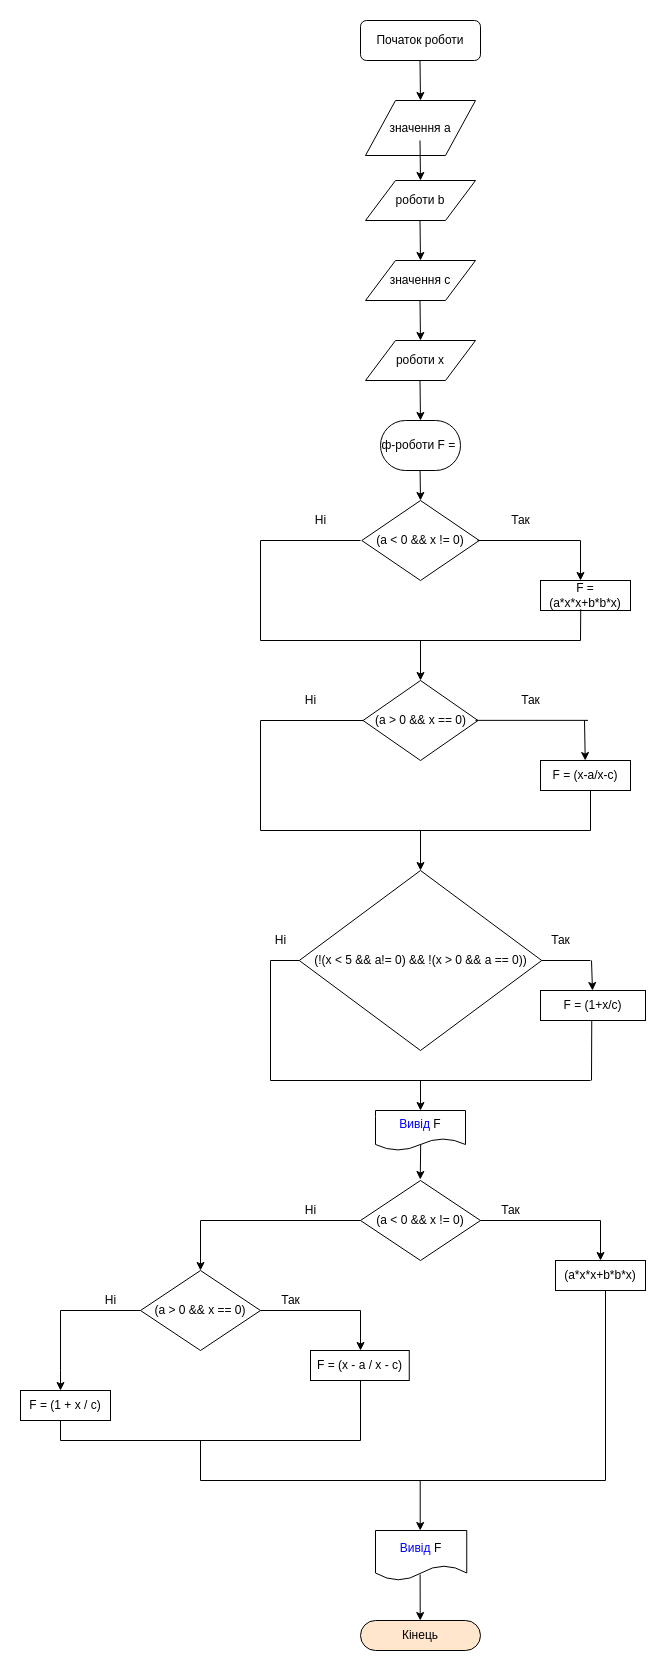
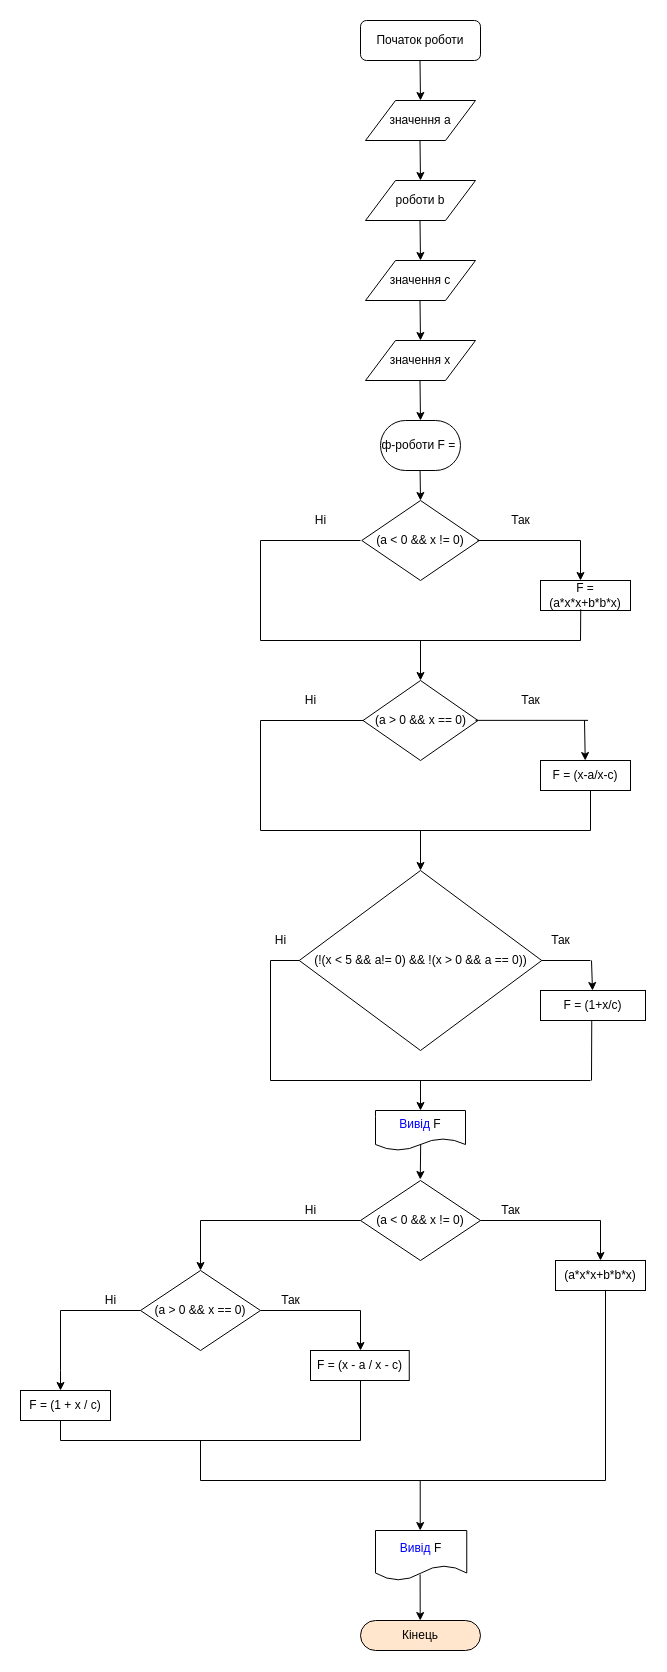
  <mxCell id="0" />
  <mxCell id="1" parent="0" />
  <mxCell id="2" value="" style="group" vertex="1" connectable="0" parent="1"><mxGeometry x="20" y="20" width="625" height="1630" as="geometry" /></mxCell>
  <mxCell id="3" value="Початок роботи" style="rounded=1;whiteSpace=wrap;html=1;fontSize=12;glass=0;strokeWidth=1;shadow=0;" parent="2" vertex="1"><mxGeometry x="340" width="120" height="40" as="geometry" /></mxCell>
  <mxCell id="4" value="" style="endArrow=classic;html=1;" edge="1" parent="2"><mxGeometry width="50" height="50" relative="1" as="geometry"><mxPoint x="399.5" y="40" as="sourcePoint" /><mxPoint x="400" y="80" as="targetPoint" /></mxGeometry></mxCell>
- <mxCell id="5" value="значення a" style="shape=parallelogram;perimeter=parallelogramPerimeter;whiteSpace=wrap;html=1;fixedSize=1;size=30;" vertex="1" parent="2"><mxGeometry x="345" y="80" width="110" height="55" as="geometry" /></mxCell>
+ <mxCell id="5" value="значення a" style="shape=parallelogram;perimeter=parallelogramPerimeter;whiteSpace=wrap;html=1;fixedSize=1;size=30;" vertex="1" parent="2"><mxGeometry x="345" y="80" width="110" height="40" as="geometry" /></mxCell>
  <mxCell id="6" value="" style="endArrow=classic;html=1;" edge="1" parent="2"><mxGeometry width="50" height="50" relative="1" as="geometry"><mxPoint x="399.5" y="120" as="sourcePoint" /><mxPoint x="400" y="160" as="targetPoint" /></mxGeometry></mxCell>
  <mxCell id="7" value="роботи b" style="shape=parallelogram;perimeter=parallelogramPerimeter;whiteSpace=wrap;html=1;fixedSize=1;size=30;" vertex="1" parent="2"><mxGeometry x="345" y="160" width="110" height="40" as="geometry" /></mxCell>
  <mxCell id="8" value="" style="endArrow=classic;html=1;" edge="1" parent="2"><mxGeometry width="50" height="50" relative="1" as="geometry"><mxPoint x="399.5" y="200" as="sourcePoint" /><mxPoint x="400" y="240" as="targetPoint" /></mxGeometry></mxCell>
  <mxCell id="9" value="значення c" style="shape=parallelogram;perimeter=parallelogramPerimeter;whiteSpace=wrap;html=1;fixedSize=1;size=30;" vertex="1" parent="2"><mxGeometry x="345" y="240" width="110" height="40" as="geometry" /></mxCell>
  <mxCell id="10" value="" style="endArrow=classic;html=1;" edge="1" parent="2"><mxGeometry width="50" height="50" relative="1" as="geometry"><mxPoint x="399.5" y="280" as="sourcePoint" /><mxPoint x="400" y="320" as="targetPoint" /></mxGeometry></mxCell>
- <mxCell id="11" value="роботи x" style="shape=parallelogram;perimeter=parallelogramPerimeter;whiteSpace=wrap;html=1;fixedSize=1;size=30;" vertex="1" parent="2"><mxGeometry x="345" y="320" width="110" height="40" as="geometry" /></mxCell>
+ <mxCell id="11" value="значення x" style="shape=parallelogram;perimeter=parallelogramPerimeter;whiteSpace=wrap;html=1;fixedSize=1;size=30;" vertex="1" parent="2"><mxGeometry x="345" y="320" width="110" height="40" as="geometry" /></mxCell>
  <mxCell id="12" value="" style="endArrow=classic;html=1;" edge="1" parent="2"><mxGeometry width="50" height="50" relative="1" as="geometry"><mxPoint x="399.5" y="360" as="sourcePoint" /><mxPoint x="400" y="400" as="targetPoint" /></mxGeometry></mxCell>
  <mxCell id="13" value="ф-роботи F =&amp;nbsp;" style="rounded=1;whiteSpace=wrap;html=1;arcSize=50;" vertex="1" parent="2"><mxGeometry x="360" y="400" width="80" height="50" as="geometry" /></mxCell>
  <mxCell id="14" value="" style="endArrow=classic;html=1;" edge="1" parent="2"><mxGeometry width="50" height="50" relative="1" as="geometry"><mxPoint x="399.58" y="450" as="sourcePoint" /><mxPoint x="400" y="480" as="targetPoint" /></mxGeometry></mxCell>
  <mxCell id="15" value="(a &amp;lt; 0 &amp;amp;&amp;amp; x != 0)" style="rhombus;whiteSpace=wrap;html=1;" vertex="1" parent="2"><mxGeometry x="341.25" y="480" width="117.5" height="80" as="geometry" /></mxCell>
  <mxCell id="16" value="" style="endArrow=none;html=1;" edge="1" parent="2"><mxGeometry width="50" height="50" relative="1" as="geometry"><mxPoint x="457" y="520" as="sourcePoint" /><mxPoint x="560" y="520" as="targetPoint" /></mxGeometry></mxCell>
  <mxCell id="17" value="" style="endArrow=classic;html=1;" edge="1" parent="2"><mxGeometry width="50" height="50" relative="1" as="geometry"><mxPoint x="560" y="520" as="sourcePoint" /><mxPoint x="560" y="560" as="targetPoint" /></mxGeometry></mxCell>
  <mxCell id="18" value="F = (a*x*x+b*b*x)" style="rounded=0;whiteSpace=wrap;html=1;" vertex="1" parent="2"><mxGeometry x="520" y="560" width="90" height="30" as="geometry" /></mxCell>
  <mxCell id="19" value="" style="endArrow=none;html=1;" edge="1" parent="2"><mxGeometry width="50" height="50" relative="1" as="geometry"><mxPoint x="240" y="520" as="sourcePoint" /><mxPoint x="340" y="520" as="targetPoint" /></mxGeometry></mxCell>
  <mxCell id="20" value="" style="endArrow=none;html=1;" edge="1" parent="2"><mxGeometry width="50" height="50" relative="1" as="geometry"><mxPoint x="240" y="620" as="sourcePoint" /><mxPoint x="240" y="520" as="targetPoint" /></mxGeometry></mxCell>
  <mxCell id="21" value="" style="endArrow=none;html=1;" edge="1" parent="2"><mxGeometry width="50" height="50" relative="1" as="geometry"><mxPoint x="240" y="620" as="sourcePoint" /><mxPoint x="560" y="620" as="targetPoint" /></mxGeometry></mxCell>
  <mxCell id="22" value="" style="endArrow=none;html=1;exitX=0.447;exitY=0.961;exitDx=0;exitDy=0;exitPerimeter=0;" edge="1" parent="2" source="18"><mxGeometry width="50" height="50" relative="1" as="geometry"><mxPoint x="510" y="670" as="sourcePoint" /><mxPoint x="560" y="620" as="targetPoint" /></mxGeometry></mxCell>
  <mxCell id="23" value="" style="endArrow=classic;html=1;" edge="1" parent="2"><mxGeometry width="50" height="50" relative="1" as="geometry"><mxPoint x="400" y="620" as="sourcePoint" /><mxPoint x="400" y="660" as="targetPoint" /></mxGeometry></mxCell>
  <mxCell id="24" value="(a &amp;gt; 0 &amp;amp;&amp;amp; x == 0)" style="rhombus;whiteSpace=wrap;html=1;" vertex="1" parent="2"><mxGeometry x="342.5" y="660" width="115" height="80" as="geometry" /></mxCell>
  <mxCell id="25" value="" style="endArrow=none;html=1;" edge="1" parent="2"><mxGeometry width="50" height="50" relative="1" as="geometry"><mxPoint x="455" y="699.86" as="sourcePoint" /><mxPoint x="567.5" y="699.86" as="targetPoint" /></mxGeometry></mxCell>
  <mxCell id="26" value="" style="endArrow=classic;html=1;" edge="1" parent="2" target="27"><mxGeometry width="50" height="50" relative="1" as="geometry"><mxPoint x="564" y="700" as="sourcePoint" /><mxPoint x="560" y="740" as="targetPoint" /></mxGeometry></mxCell>
  <mxCell id="27" value="F = (x-a/x-c)" style="rounded=0;whiteSpace=wrap;html=1;" vertex="1" parent="2"><mxGeometry x="520" y="740" width="90" height="30" as="geometry" /></mxCell>
  <mxCell id="28" value="" style="endArrow=none;html=1;" edge="1" parent="2"><mxGeometry width="50" height="50" relative="1" as="geometry"><mxPoint x="240" y="700" as="sourcePoint" /><mxPoint x="342.5" y="700" as="targetPoint" /></mxGeometry></mxCell>
  <mxCell id="29" value="" style="endArrow=none;html=1;" edge="1" parent="2"><mxGeometry width="50" height="50" relative="1" as="geometry"><mxPoint x="240" y="810" as="sourcePoint" /><mxPoint x="240" y="700" as="targetPoint" /></mxGeometry></mxCell>
  <mxCell id="30" value="" style="endArrow=none;html=1;" edge="1" parent="2"><mxGeometry width="50" height="50" relative="1" as="geometry"><mxPoint x="570" y="810" as="sourcePoint" /><mxPoint x="570" y="770" as="targetPoint" /></mxGeometry></mxCell>
  <mxCell id="31" value="" style="endArrow=none;html=1;" edge="1" parent="2"><mxGeometry width="50" height="50" relative="1" as="geometry"><mxPoint x="240" y="810" as="sourcePoint" /><mxPoint x="570" y="810" as="targetPoint" /></mxGeometry></mxCell>
  <mxCell id="32" value="" style="endArrow=classic;html=1;" edge="1" parent="2" target="33"><mxGeometry width="50" height="50" relative="1" as="geometry"><mxPoint x="400" y="810" as="sourcePoint" /><mxPoint x="400" y="850" as="targetPoint" /></mxGeometry></mxCell>
  <mxCell id="33" value="(!(x &amp;lt; 5 &amp;amp;&amp;amp; a!= 0) &amp;amp;&amp;amp; !(x &amp;gt; 0 &amp;amp;&amp;amp; a == 0))" style="rhombus;whiteSpace=wrap;html=1;" vertex="1" parent="2"><mxGeometry x="278.75" y="850" width="242.5" height="180" as="geometry" /></mxCell>
  <mxCell id="34" value="" style="endArrow=none;html=1;" edge="1" parent="2"><mxGeometry width="50" height="50" relative="1" as="geometry"><mxPoint x="521.25" y="940" as="sourcePoint" /><mxPoint x="570" y="940" as="targetPoint" /></mxGeometry></mxCell>
  <mxCell id="35" value="" style="endArrow=classic;html=1;" edge="1" parent="2" target="36"><mxGeometry width="50" height="50" relative="1" as="geometry"><mxPoint x="571" y="940" as="sourcePoint" /><mxPoint x="570" y="980" as="targetPoint" /></mxGeometry></mxCell>
  <mxCell id="36" value="F = (1+x/c)" style="rounded=0;whiteSpace=wrap;html=1;" vertex="1" parent="2"><mxGeometry x="520" y="970" width="105" height="30" as="geometry" /></mxCell>
  <mxCell id="37" value="" style="endArrow=none;html=1;" edge="1" parent="2"><mxGeometry width="50" height="50" relative="1" as="geometry"><mxPoint x="250" y="940" as="sourcePoint" /><mxPoint x="278.75" y="940" as="targetPoint" /></mxGeometry></mxCell>
  <mxCell id="38" value="" style="endArrow=none;html=1;" edge="1" parent="2"><mxGeometry width="50" height="50" relative="1" as="geometry"><mxPoint x="250" y="1060" as="sourcePoint" /><mxPoint x="250" y="940" as="targetPoint" /></mxGeometry></mxCell>
  <mxCell id="39" value="" style="endArrow=none;html=1;" edge="1" parent="2"><mxGeometry width="50" height="50" relative="1" as="geometry"><mxPoint x="571" y="1060" as="sourcePoint" /><mxPoint x="571.25" y="1000" as="targetPoint" /></mxGeometry></mxCell>
  <mxCell id="40" value="" style="endArrow=none;html=1;" edge="1" parent="2"><mxGeometry width="50" height="50" relative="1" as="geometry"><mxPoint x="250" y="1060" as="sourcePoint" /><mxPoint x="570" y="1060" as="targetPoint" /></mxGeometry></mxCell>
  <mxCell id="41" value="Так" style="text;html=1;align=center;verticalAlign=middle;resizable=0;points=[];autosize=1;strokeColor=none;fillColor=none;" vertex="1" parent="2"><mxGeometry x="485" y="490" width="30" height="20" as="geometry" /></mxCell>
  <mxCell id="42" value="Ні" style="text;html=1;align=center;verticalAlign=middle;resizable=0;points=[];autosize=1;strokeColor=none;fillColor=none;" vertex="1" parent="2"><mxGeometry x="285" y="490" width="30" height="20" as="geometry" /></mxCell>
  <mxCell id="43" value="Так" style="text;html=1;align=center;verticalAlign=middle;resizable=0;points=[];autosize=1;strokeColor=none;fillColor=none;" vertex="1" parent="2"><mxGeometry x="495" y="670" width="30" height="20" as="geometry" /></mxCell>
  <mxCell id="44" value="Ні" style="text;html=1;align=center;verticalAlign=middle;resizable=0;points=[];autosize=1;strokeColor=none;fillColor=none;" vertex="1" parent="2"><mxGeometry x="275" y="670" width="30" height="20" as="geometry" /></mxCell>
  <mxCell id="45" value="Так" style="text;html=1;align=center;verticalAlign=middle;resizable=0;points=[];autosize=1;strokeColor=none;fillColor=none;" vertex="1" parent="2"><mxGeometry x="525" y="910" width="30" height="20" as="geometry" /></mxCell>
  <mxCell id="46" value="Ні" style="text;html=1;align=center;verticalAlign=middle;resizable=0;points=[];autosize=1;strokeColor=none;fillColor=none;" vertex="1" parent="2"><mxGeometry x="245" y="910" width="30" height="20" as="geometry" /></mxCell>
  <mxCell id="47" value="" style="endArrow=classic;html=1;" edge="1" parent="2" target="48"><mxGeometry width="50" height="50" relative="1" as="geometry"><mxPoint x="400" y="1060" as="sourcePoint" /><mxPoint x="400" y="1110" as="targetPoint" /></mxGeometry></mxCell>
  <mxCell id="48" value="&lt;font color=&quot;#0000ff&quot;&gt;Вивід&lt;/font&gt; F" style="shape=document;whiteSpace=wrap;html=1;boundedLbl=1;" vertex="1" parent="2"><mxGeometry x="355" y="1090" width="90" height="40" as="geometry" /></mxCell>
  <mxCell id="49" value="" style="endArrow=classic;html=1;exitX=0.502;exitY=0.839;exitDx=0;exitDy=0;exitPerimeter=0;" edge="1" parent="2" source="48"><mxGeometry width="50" height="50" relative="1" as="geometry"><mxPoint x="399.76" y="1129" as="sourcePoint" /><mxPoint x="399.76" y="1159" as="targetPoint" /></mxGeometry></mxCell>
  <mxCell id="50" value="(a &amp;lt; 0 &amp;amp;&amp;amp; x != 0)" style="rhombus;whiteSpace=wrap;html=1;" vertex="1" parent="2"><mxGeometry x="340" y="1160" width="120" height="80" as="geometry" /></mxCell>
  <mxCell id="51" value="" style="endArrow=none;html=1;" edge="1" parent="2"><mxGeometry width="50" height="50" relative="1" as="geometry"><mxPoint x="460" y="1200" as="sourcePoint" /><mxPoint x="580" y="1200" as="targetPoint" /></mxGeometry></mxCell>
  <mxCell id="52" value="Так" style="text;html=1;align=center;verticalAlign=middle;resizable=0;points=[];autosize=1;strokeColor=none;fillColor=none;" vertex="1" parent="2"><mxGeometry x="475" y="1180" width="30" height="20" as="geometry" /></mxCell>
  <mxCell id="53" value="" style="endArrow=classic;html=1;" edge="1" parent="2" target="54"><mxGeometry width="50" height="50" relative="1" as="geometry"><mxPoint x="580" y="1200" as="sourcePoint" /><mxPoint x="580" y="1240" as="targetPoint" /></mxGeometry></mxCell>
  <mxCell id="54" value="(a*x*x+b*b*x)" style="rounded=0;whiteSpace=wrap;html=1;" vertex="1" parent="2"><mxGeometry x="535" y="1240" width="90" height="30" as="geometry" /></mxCell>
  <mxCell id="55" value="" style="endArrow=none;html=1;" edge="1" parent="2"><mxGeometry width="50" height="50" relative="1" as="geometry"><mxPoint x="180" y="1200" as="sourcePoint" /><mxPoint x="340" y="1200" as="targetPoint" /></mxGeometry></mxCell>
  <mxCell id="56" value="Ні" style="text;html=1;align=center;verticalAlign=middle;resizable=0;points=[];autosize=1;strokeColor=none;fillColor=none;" vertex="1" parent="2"><mxGeometry x="275" y="1180" width="30" height="20" as="geometry" /></mxCell>
  <mxCell id="57" value="" style="endArrow=classic;html=1;" edge="1" parent="2"><mxGeometry width="50" height="50" relative="1" as="geometry"><mxPoint x="180" y="1200" as="sourcePoint" /><mxPoint x="180" y="1250" as="targetPoint" /></mxGeometry></mxCell>
  <mxCell id="58" value="(a &amp;gt; 0 &amp;amp;&amp;amp; x == 0)" style="rhombus;whiteSpace=wrap;html=1;" vertex="1" parent="2"><mxGeometry x="120" y="1250" width="120" height="80" as="geometry" /></mxCell>
  <mxCell id="59" value="" style="endArrow=none;html=1;" edge="1" parent="2"><mxGeometry width="50" height="50" relative="1" as="geometry"><mxPoint x="240" y="1290" as="sourcePoint" /><mxPoint x="340" y="1290" as="targetPoint" /></mxGeometry></mxCell>
  <mxCell id="60" value="Так" style="text;html=1;align=center;verticalAlign=middle;resizable=0;points=[];autosize=1;strokeColor=none;fillColor=none;" vertex="1" parent="2"><mxGeometry x="255" y="1270" width="30" height="20" as="geometry" /></mxCell>
  <mxCell id="61" value="" style="endArrow=classic;html=1;" edge="1" parent="2"><mxGeometry width="50" height="50" relative="1" as="geometry"><mxPoint x="340" y="1290" as="sourcePoint" /><mxPoint x="340" y="1330" as="targetPoint" /></mxGeometry></mxCell>
  <mxCell id="62" value="F = (x - a / x - c)" style="rounded=0;whiteSpace=wrap;html=1;" vertex="1" parent="2"><mxGeometry x="290" y="1330" width="98.75" height="30" as="geometry" /></mxCell>
  <mxCell id="63" value="" style="endArrow=none;html=1;" edge="1" parent="2"><mxGeometry width="50" height="50" relative="1" as="geometry"><mxPoint x="40" y="1290" as="sourcePoint" /><mxPoint x="120" y="1290" as="targetPoint" /></mxGeometry></mxCell>
  <mxCell id="64" value="" style="endArrow=none;html=1;" edge="1" parent="2"><mxGeometry width="50" height="50" relative="1" as="geometry"><mxPoint x="40" y="1350" as="sourcePoint" /><mxPoint x="40" y="1290" as="targetPoint" /></mxGeometry></mxCell>
  <mxCell id="65" value="" style="endArrow=classic;html=1;" edge="1" parent="2"><mxGeometry width="50" height="50" relative="1" as="geometry"><mxPoint x="40" y="1350" as="sourcePoint" /><mxPoint x="40" y="1370" as="targetPoint" /></mxGeometry></mxCell>
  <mxCell id="66" value="F = (1 + x / c)" style="rounded=0;whiteSpace=wrap;html=1;" vertex="1" parent="2"><mxGeometry y="1370" width="90" height="30" as="geometry" /></mxCell>
  <mxCell id="67" value="Ні" style="text;html=1;align=center;verticalAlign=middle;resizable=0;points=[];autosize=1;strokeColor=none;fillColor=none;" vertex="1" parent="2"><mxGeometry x="75" y="1270" width="30" height="20" as="geometry" /></mxCell>
  <mxCell id="68" value="" style="endArrow=none;html=1;" edge="1" parent="2"><mxGeometry width="50" height="50" relative="1" as="geometry"><mxPoint x="40" y="1420" as="sourcePoint" /><mxPoint x="40" y="1400" as="targetPoint" /></mxGeometry></mxCell>
  <mxCell id="69" value="" style="endArrow=none;html=1;" edge="1" parent="2"><mxGeometry width="50" height="50" relative="1" as="geometry"><mxPoint x="40" y="1420" as="sourcePoint" /><mxPoint x="340" y="1420" as="targetPoint" /></mxGeometry></mxCell>
  <mxCell id="70" value="" style="endArrow=none;html=1;" edge="1" parent="2"><mxGeometry width="50" height="50" relative="1" as="geometry"><mxPoint x="340" y="1420" as="sourcePoint" /><mxPoint x="340" y="1360" as="targetPoint" /></mxGeometry></mxCell>
  <mxCell id="71" value="" style="endArrow=none;html=1;" edge="1" parent="2"><mxGeometry width="50" height="50" relative="1" as="geometry"><mxPoint x="585" y="1460" as="sourcePoint" /><mxPoint x="585" y="1270" as="targetPoint" /></mxGeometry></mxCell>
  <mxCell id="72" value="" style="endArrow=none;html=1;" edge="1" parent="2"><mxGeometry width="50" height="50" relative="1" as="geometry"><mxPoint x="180" y="1460" as="sourcePoint" /><mxPoint x="180" y="1420" as="targetPoint" /></mxGeometry></mxCell>
  <mxCell id="73" value="" style="endArrow=none;html=1;" edge="1" parent="2"><mxGeometry width="50" height="50" relative="1" as="geometry"><mxPoint x="180" y="1460" as="sourcePoint" /><mxPoint x="585" y="1460" as="targetPoint" /></mxGeometry></mxCell>
  <mxCell id="74" value="" style="endArrow=classic;html=1;" edge="1" parent="2"><mxGeometry width="50" height="50" relative="1" as="geometry"><mxPoint x="399.71" y="1460" as="sourcePoint" /><mxPoint x="399.71" y="1510" as="targetPoint" /></mxGeometry></mxCell>
  <mxCell id="75" value="&lt;font color=&quot;#0000ff&quot;&gt;Вивід &lt;/font&gt;F" style="shape=document;whiteSpace=wrap;html=1;boundedLbl=1;" vertex="1" parent="2"><mxGeometry x="355" y="1510" width="91.25" height="50" as="geometry" /></mxCell>
  <mxCell id="76" value="" style="endArrow=classic;html=1;exitX=0.489;exitY=0.88;exitDx=0;exitDy=0;exitPerimeter=0;" edge="1" parent="2" source="75"><mxGeometry width="50" height="50" relative="1" as="geometry"><mxPoint x="399.71" y="1560" as="sourcePoint" /><mxPoint x="399.71" y="1600" as="targetPoint" /></mxGeometry></mxCell>
  <mxCell id="77" value="Кінець" style="rounded=1;whiteSpace=wrap;html=1;arcSize=50;fillColor=#ffe6cc;" vertex="1" parent="2"><mxGeometry x="340" y="1600" width="120" height="30" as="geometry" /></mxCell>
